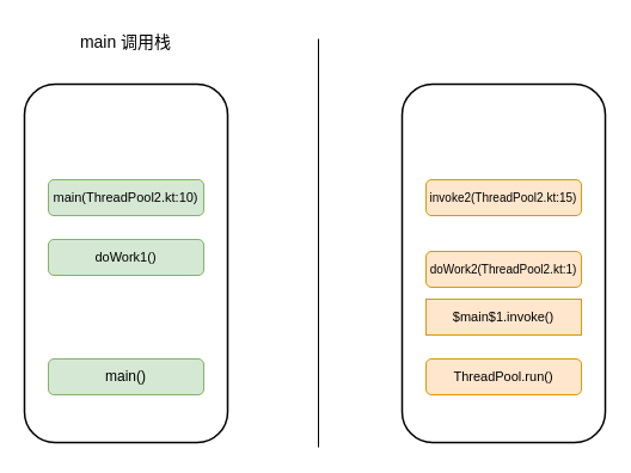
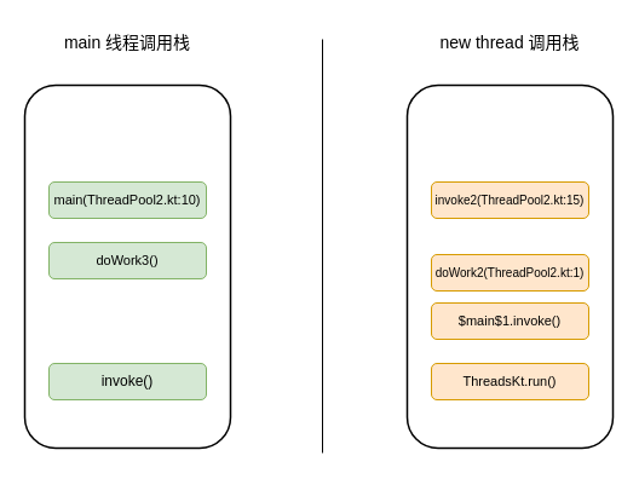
  <mxCell id="0" />
  <mxCell id="1" parent="0" />
  <mxCell id="2" value="" style="rounded=1;whiteSpace=wrap;html=1;strokeWidth=1.5;" parent="1" vertex="1"><mxGeometry x="20" y="70" width="170" height="300" as="geometry" /></mxCell>
- <mxCell id="3" value="main 调用栈" style="text;html=1;strokeColor=none;fillColor=none;align=center;verticalAlign=middle;whiteSpace=wrap;rounded=0;fontSize=14;" parent="1" vertex="1"><mxGeometry x="46.25" y="20" width="117.5" height="30" as="geometry" /></mxCell>
- <mxCell id="4" value="main()" style="rounded=1;whiteSpace=wrap;html=1;fillColor=#d5e8d4;strokeColor=#82b366;" parent="1" vertex="1"><mxGeometry x="40" y="300" width="130" height="30" as="geometry" /></mxCell>
+ <mxCell id="3" value="main 线程调用栈" style="text;html=1;strokeColor=none;fillColor=none;align=center;verticalAlign=middle;whiteSpace=wrap;rounded=0;fontSize=14;" parent="1" vertex="1"><mxGeometry x="46.25" y="20" width="117.5" height="30" as="geometry" /></mxCell>
+ <mxCell id="4" value="invoke()" style="rounded=1;whiteSpace=wrap;html=1;fillColor=#d5e8d4;strokeColor=#82b366;" parent="1" vertex="1"><mxGeometry x="40" y="300" width="130" height="30" as="geometry" /></mxCell>
  <mxCell id="5" value="main(ThreadPool2.kt:10)" style="rounded=1;whiteSpace=wrap;html=1;fillColor=#d5e8d4;strokeColor=#82b366;fontSize=11;" parent="1" vertex="1"><mxGeometry x="40" y="150" width="130" height="30" as="geometry" /></mxCell>
- <mxCell id="6" value="doWork1()" style="rounded=1;whiteSpace=wrap;html=1;fillColor=#d5e8d4;strokeColor=#82b366;fontSize=11;" parent="1" vertex="1"><mxGeometry x="40" y="200" width="130" height="30" as="geometry" /></mxCell>
+ <mxCell id="6" value="doWork3()" style="rounded=1;whiteSpace=wrap;html=1;fillColor=#d5e8d4;strokeColor=#82b366;fontSize=11;" parent="1" vertex="1"><mxGeometry x="40" y="200" width="130" height="30" as="geometry" /></mxCell>
  <mxCell id="7" value="" style="rounded=1;whiteSpace=wrap;html=1;strokeWidth=1.5;" parent="1" vertex="1"><mxGeometry x="336" y="70" width="170" height="300" as="geometry" /></mxCell>
+ <mxCell id="8" value="new thread 调用栈" style="text;html=1;strokeColor=none;fillColor=none;align=center;verticalAlign=middle;whiteSpace=wrap;rounded=0;fontSize=14;" parent="1" vertex="1"><mxGeometry x="362.25" y="20" width="117.5" height="30" as="geometry" /></mxCell>
  <mxCell id="9" value="doWork2(ThreadPool2.kt:1)" style="rounded=1;whiteSpace=wrap;html=1;fillColor=#ffe6cc;strokeColor=#d79b00;fontSize=10;" parent="1" vertex="1"><mxGeometry x="356" y="210" width="130" height="30" as="geometry" /></mxCell>
- <mxCell id="10" value="$main$1.invoke()" style="whiteSpace=wrap;html=1;fillColor=#ffe6cc;strokeColor=#d79b00;fontSize=11;rounded=0;" parent="1" vertex="1"><mxGeometry x="356" y="250" width="130" height="30" as="geometry" /></mxCell>
- <mxCell id="11" value="ThreadPool.run()" style="rounded=1;whiteSpace=wrap;html=1;fillColor=#ffe6cc;strokeColor=#d79b00;fontSize=11;" parent="1" vertex="1"><mxGeometry x="356" y="300" width="130" height="30" as="geometry" /></mxCell>
+ <mxCell id="10" value="$main$1.invoke()" style="rounded=1;whiteSpace=wrap;html=1;fillColor=#ffe6cc;strokeColor=#d79b00;fontSize=11;" parent="1" vertex="1"><mxGeometry x="356" y="250" width="130" height="30" as="geometry" /></mxCell>
+ <mxCell id="11" value="ThreadsKt.run()" style="rounded=1;whiteSpace=wrap;html=1;fillColor=#ffe6cc;strokeColor=#d79b00;fontSize=11;" parent="1" vertex="1"><mxGeometry x="356" y="300" width="130" height="30" as="geometry" /></mxCell>
  <mxCell id="12" value="invoke2(ThreadPool2.kt:15)" style="rounded=1;whiteSpace=wrap;html=1;fillColor=#ffe6cc;strokeColor=#d79b00;fontSize=10;" parent="1" vertex="1"><mxGeometry x="356" y="150" width="130" height="30" as="geometry" /></mxCell>
  <mxCell id="13" value="" style="endArrow=none;html=1;rounded=0;" edge="1" parent="1"><mxGeometry width="50" height="50" relative="1" as="geometry"><mxPoint x="266" y="374" as="sourcePoint" /><mxPoint x="266" y="32" as="targetPoint" /></mxGeometry></mxCell>
